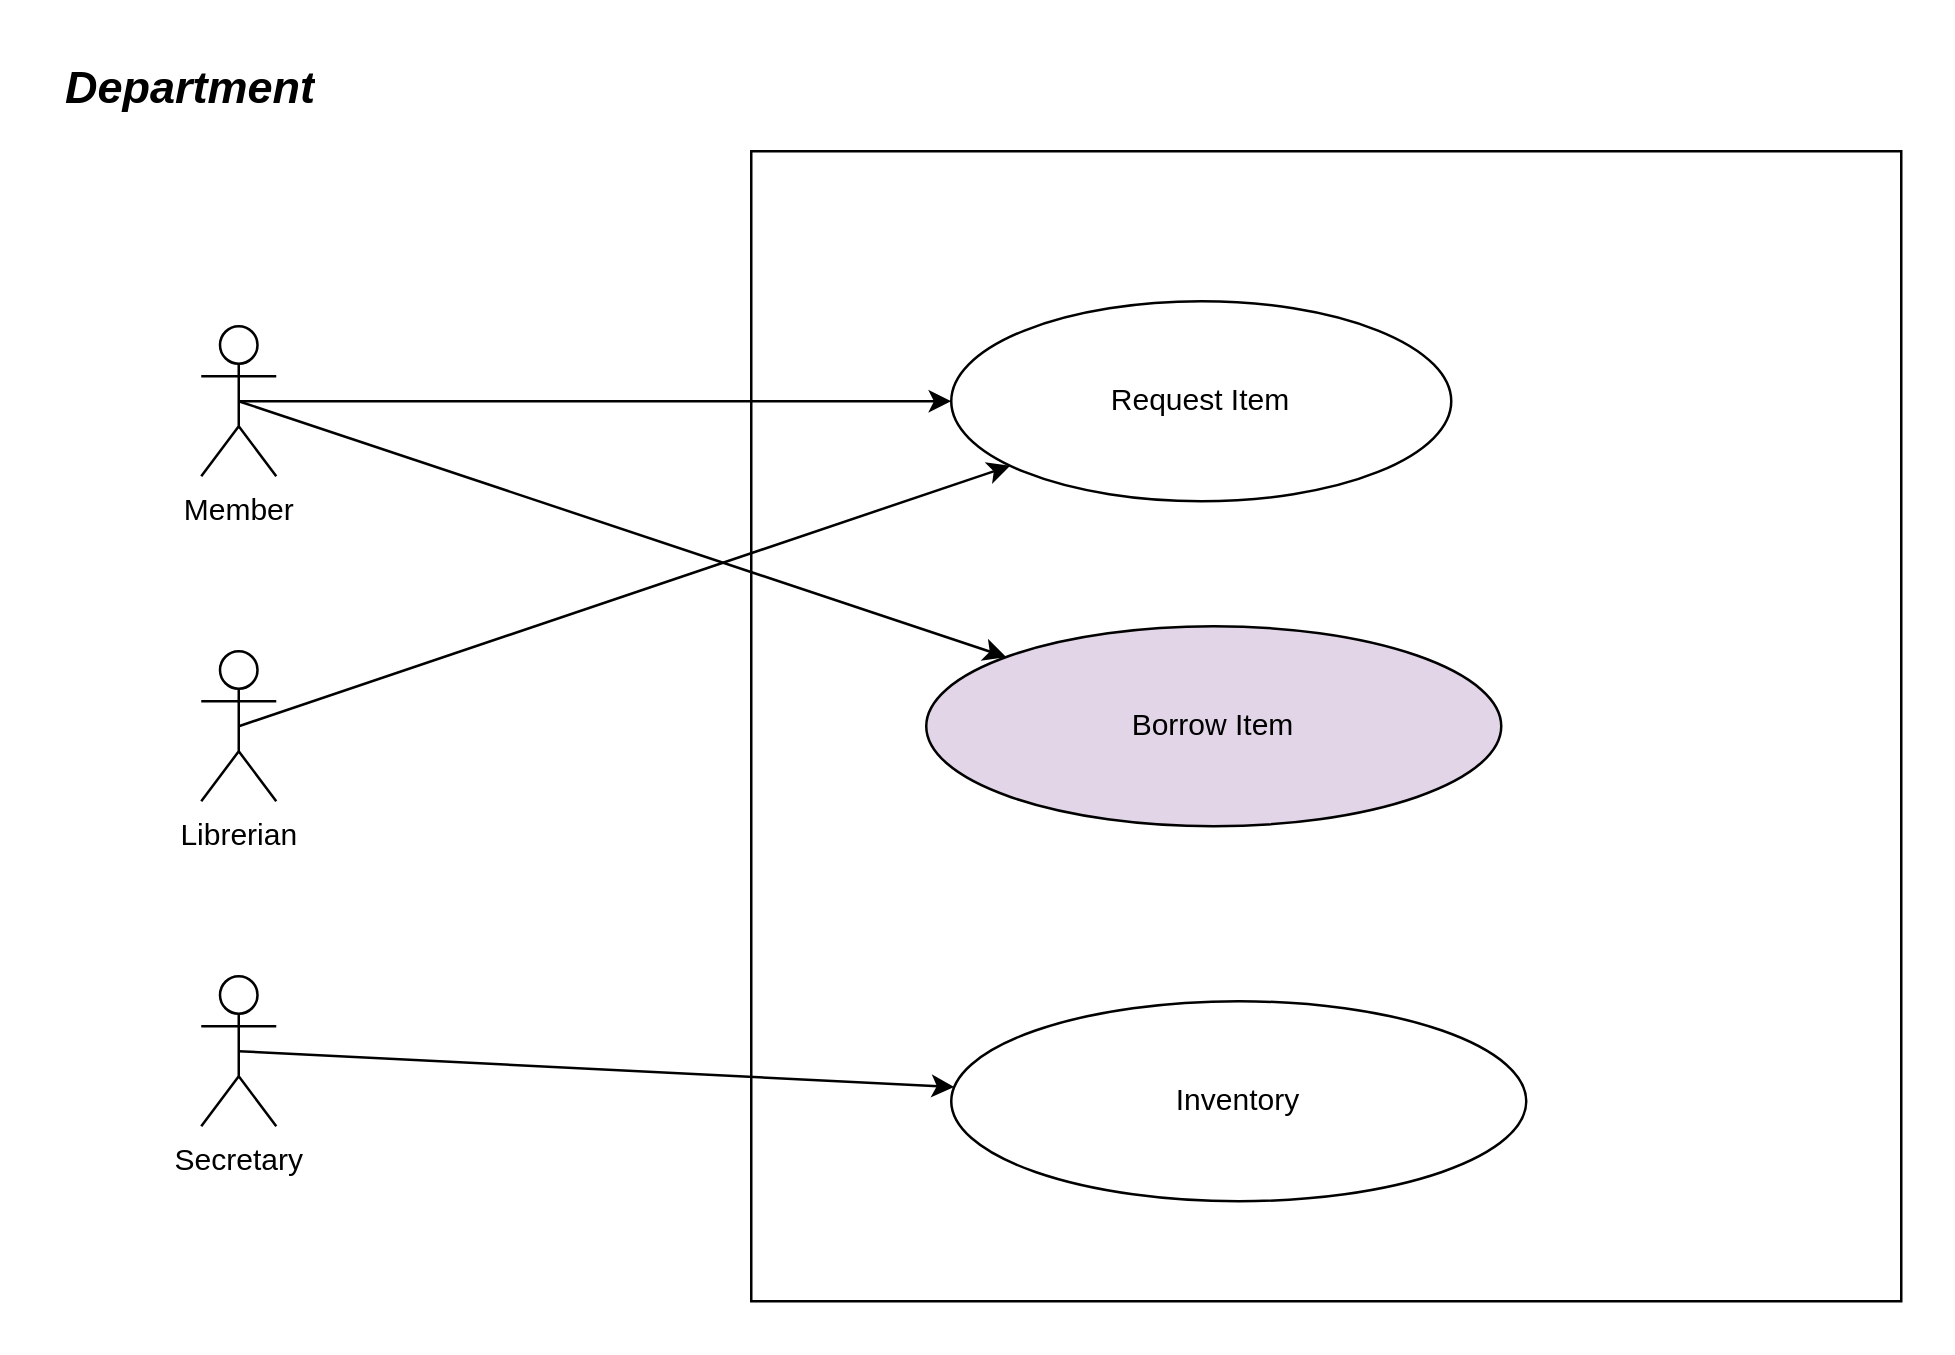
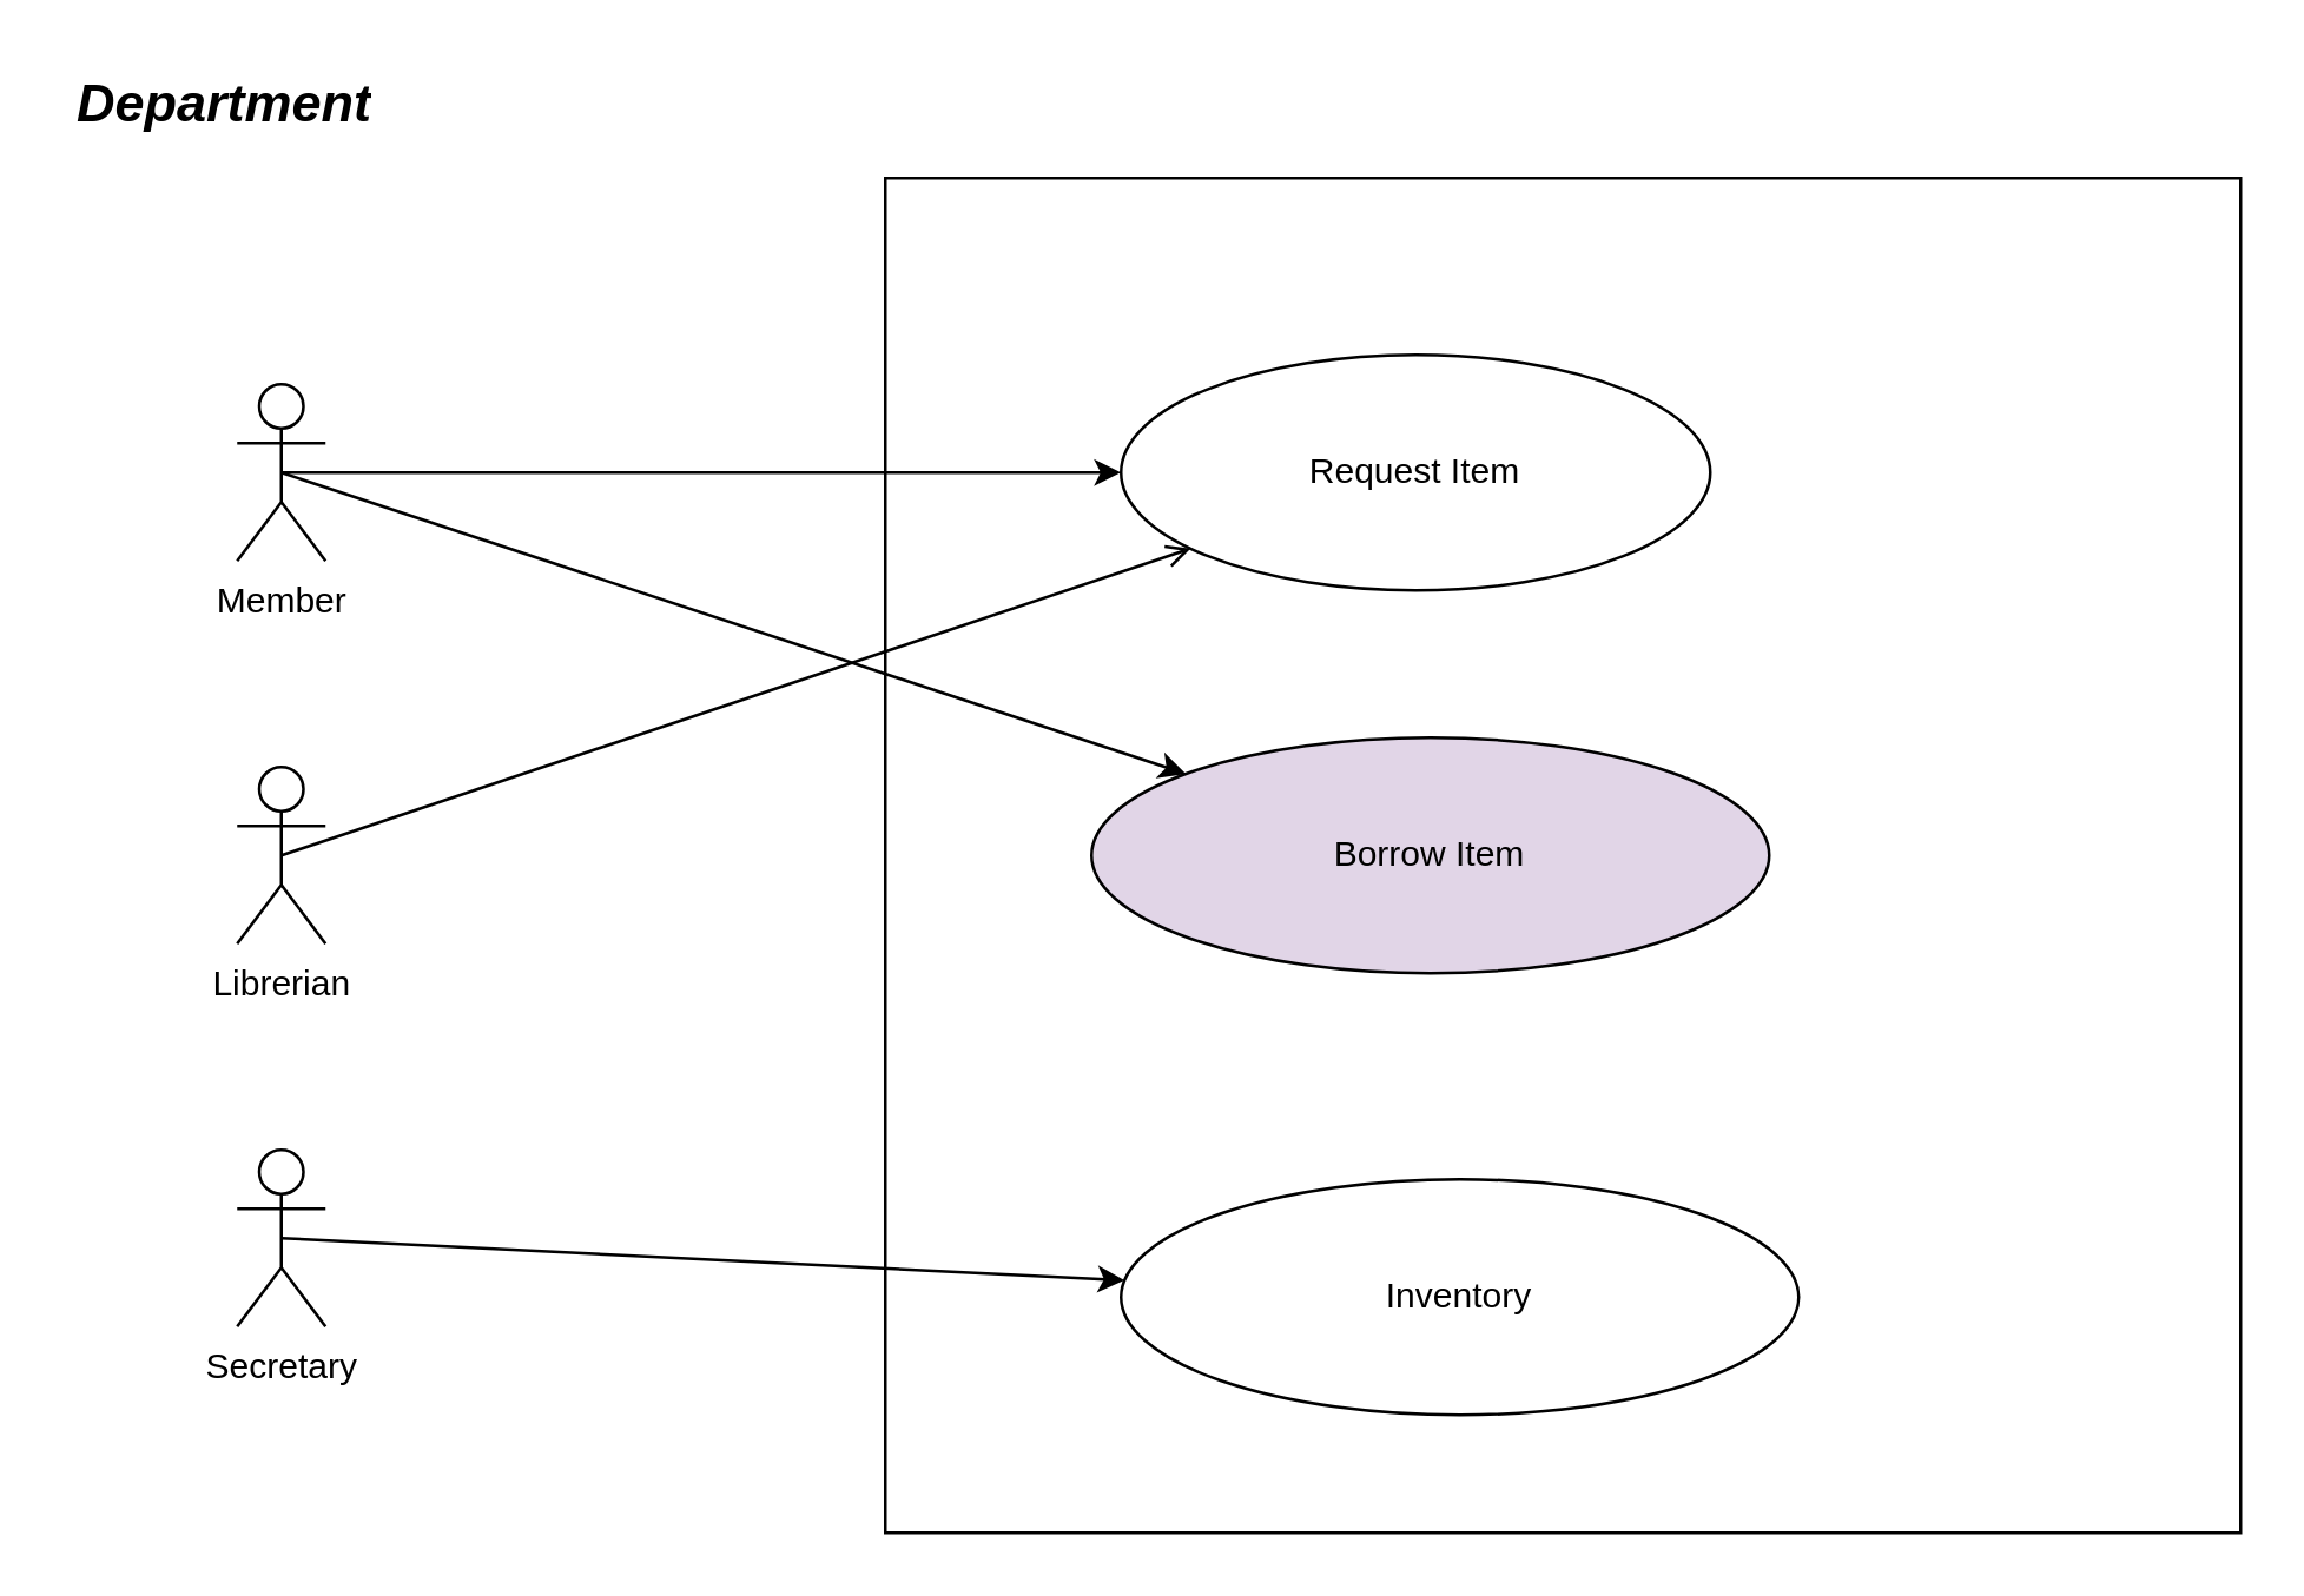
  <mxCell id="0" />
  <mxCell id="1" parent="0" />
  <mxCell id="2" value="&lt;b&gt;&lt;i&gt;&lt;font style=&quot;font-size: 18px;&quot;&gt;Department&lt;/font&gt;&lt;/i&gt;&lt;/b&gt;" style="text;strokeColor=none;fillColor=none;align=left;verticalAlign=middle;spacingLeft=4;spacingRight=4;overflow=hidden;points=[[0,0.5],[1,0.5]];portConstraint=eastwest;rotatable=0;whiteSpace=wrap;html=1;" vertex="1" parent="1"><mxGeometry x="20" y="20" width="180" height="30" as="geometry" /></mxCell>
  <mxCell id="3" value="" style="whiteSpace=wrap;html=1;aspect=fixed;" vertex="1" parent="1"><mxGeometry x="300" y="60" width="460" height="460" as="geometry" /></mxCell>
  <mxCell id="4" value="Request Item" style="ellipse;whiteSpace=wrap;html=1;" vertex="1" parent="1"><mxGeometry x="380" y="120" width="200" height="80" as="geometry" /></mxCell>
  <mxCell id="5" value="Borrow Item" style="ellipse;whiteSpace=wrap;html=1;fillColor=#e1d5e7;" vertex="1" parent="1"><mxGeometry x="370" y="250" width="230" height="80" as="geometry" /></mxCell>
  <mxCell id="6" value="Inventory" style="ellipse;whiteSpace=wrap;html=1;" vertex="1" parent="1"><mxGeometry x="380" y="400" width="230" height="80" as="geometry" /></mxCell>
  <mxCell id="7" value="Member" style="shape=umlActor;verticalLabelPosition=bottom;verticalAlign=top;html=1;outlineConnect=0;" vertex="1" parent="1"><mxGeometry x="80" y="130" width="30" height="60" as="geometry" /></mxCell>
  <mxCell id="8" value="Secretary" style="shape=umlActor;verticalLabelPosition=bottom;verticalAlign=top;html=1;outlineConnect=0;" vertex="1" parent="1"><mxGeometry x="80" y="390" width="30" height="60" as="geometry" /></mxCell>
  <mxCell id="9" value="Librerian" style="shape=umlActor;verticalLabelPosition=bottom;verticalAlign=top;html=1;outlineConnect=0;" vertex="1" parent="1"><mxGeometry x="80" y="260" width="30" height="60" as="geometry" /></mxCell>
  <mxCell id="10" value="" style="endArrow=classic;html=1;rounded=0;exitX=0.5;exitY=0.5;exitDx=0;exitDy=0;exitPerimeter=0;" edge="1" parent="1" source="7" target="4"><mxGeometry width="50" height="50" relative="1" as="geometry"><mxPoint x="110" y="170" as="sourcePoint" /><mxPoint x="160" y="120" as="targetPoint" /></mxGeometry></mxCell>
  <mxCell id="11" value="" style="endArrow=classic;html=1;rounded=0;exitX=0.5;exitY=0.5;exitDx=0;exitDy=0;exitPerimeter=0;" edge="1" parent="1" source="7" target="5"><mxGeometry width="50" height="50" relative="1" as="geometry"><mxPoint x="120" y="170" as="sourcePoint" /><mxPoint x="440" y="183" as="targetPoint" /></mxGeometry></mxCell>
- <mxCell id="12" value="" style="endArrow=classic;html=1;rounded=0;exitX=0.5;exitY=0.5;exitDx=0;exitDy=0;exitPerimeter=0;" edge="1" parent="1" source="9" target="4"><mxGeometry width="50" height="50" relative="1" as="geometry"><mxPoint x="240" y="350" as="sourcePoint" /><mxPoint x="510" y="343" as="targetPoint" /></mxGeometry></mxCell>
+ <mxCell id="12" value="" style="endArrow=open;html=1;rounded=0;exitX=0.5;exitY=0.5;exitDx=0;exitDy=0;exitPerimeter=0;" edge="1" parent="1" source="9" target="4"><mxGeometry width="50" height="50" relative="1" as="geometry"><mxPoint x="240" y="350" as="sourcePoint" /><mxPoint x="510" y="343" as="targetPoint" /></mxGeometry></mxCell>
  <mxCell id="13" value="" style="endArrow=classic;html=1;rounded=0;exitX=0.5;exitY=0.5;exitDx=0;exitDy=0;exitPerimeter=0;" edge="1" parent="1" source="8" target="6"><mxGeometry width="50" height="50" relative="1" as="geometry"><mxPoint x="210" y="440" as="sourcePoint" /><mxPoint x="480" y="433" as="targetPoint" /></mxGeometry></mxCell>
